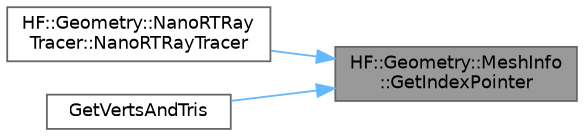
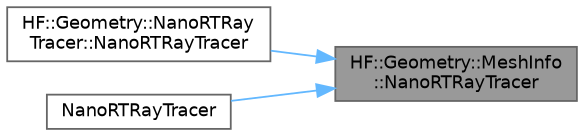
  digraph {
    rankdir=RL
    node [color=grey40 fillcolor=white fontname=Helvetica fontsize=10 shape=box style=filled]
    edge [color=steelblue1 dir=back fontname=Helvetica fontsize=10 labelfontname=Helvetica labelfontsize=10 style=solid]
-   n1 [color=gray40 fillcolor=grey60 fontcolor=black height=0.2 label="HF::Geometry::MeshInfo\l::GetIndexPointer" width=0.4]
+   n1 [color=gray40 fillcolor=grey60 fontcolor=black height=0.2 label="HF::Geometry::MeshInfo\l::NanoRTRayTracer" width=0.4]
    n2 [height=0.2 label="HF::Geometry::NanoRTRay\lTracer::NanoRTRayTracer" width=0.4]
-   n3 [height=0.2 label=GetVertsAndTris width=0.4]
+   n3 [height=0.2 label=NanoRTRayTracer width=0.4]
    n1 -> n2
    n1 -> n3
  }
